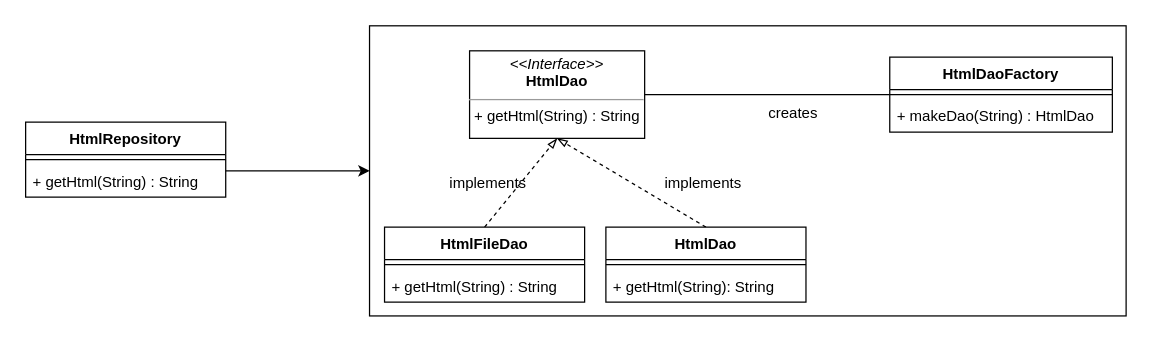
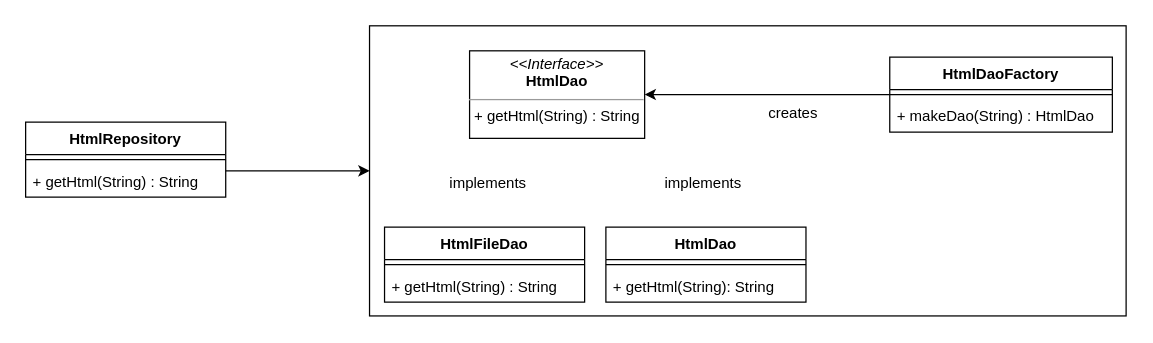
  <mxCell id="0" />
  <mxCell id="1" parent="0" />
  <mxCell id="2" value="&lt;p style=&quot;margin: 0px ; margin-top: 4px ; text-align: center&quot;&gt;&lt;i&gt;&amp;lt;&amp;lt;Interface&amp;gt;&amp;gt;&lt;/i&gt;&lt;br&gt;&lt;b&gt;HtmlDao&lt;/b&gt;&lt;/p&gt;&lt;hr size=&quot;1&quot;&gt;&lt;p style=&quot;margin: 0px ; margin-left: 4px&quot;&gt;+ getHtml(String) : String&amp;nbsp;&lt;/p&gt;" style="verticalAlign=top;align=left;overflow=fill;fontSize=12;fontFamily=Helvetica;html=1;" vertex="1" parent="1"><mxGeometry x="375" y="40" width="140" height="70" as="geometry" /></mxCell>
- <mxCell id="3" value="" style="endArrow=blockThin;html=1;dashed=1;entryX=0.5;entryY=1;entryDx=0;entryDy=0;exitX=0.5;exitY=0;exitDx=0;exitDy=0;endFill=0;" edge="1" parent="1" source="13" target="2"><mxGeometry width="50" height="50" relative="1" as="geometry"><mxPoint x="662" y="269" as="sourcePoint" /><mxPoint x="712" y="219" as="targetPoint" /></mxGeometry></mxCell>
- <mxCell id="4" value="" style="endArrow=blockThin;html=1;dashed=1;entryX=0.5;entryY=1;entryDx=0;entryDy=0;exitX=0.5;exitY=0;exitDx=0;exitDy=0;endFill=0;" edge="1" parent="1" source="10" target="2"><mxGeometry width="50" height="50" relative="1" as="geometry"><mxPoint x="488" y="193" as="sourcePoint" /><mxPoint x="374" y="125" as="targetPoint" /></mxGeometry></mxCell>
- <mxCell id="5" value="" style="endArrow=none;html=1;entryX=1;entryY=0.5;entryDx=0;entryDy=0;exitX=0;exitY=0.5;exitDx=0;exitDy=0;" edge="1" parent="1" source="16" target="2"><mxGeometry width="50" height="50" relative="1" as="geometry"><mxPoint x="763" y="111" as="sourcePoint" /><mxPoint x="712" y="119" as="targetPoint" /></mxGeometry></mxCell>
+ <mxCell id="5" value="" style="endArrow=classic;html=1;entryX=1;entryY=0.5;entryDx=0;entryDy=0;exitX=0;exitY=0.5;exitDx=0;exitDy=0;" edge="1" parent="1" source="16" target="2"><mxGeometry width="50" height="50" relative="1" as="geometry"><mxPoint x="763" y="111" as="sourcePoint" /><mxPoint x="712" y="119" as="targetPoint" /></mxGeometry></mxCell>
  <mxCell id="6" value="implements" style="text;html=1;strokeColor=none;fillColor=none;align=center;verticalAlign=middle;whiteSpace=wrap;rounded=0;" vertex="1" parent="1"><mxGeometry x="542" y="136" width="40" height="20" as="geometry" /></mxCell>
  <mxCell id="7" value="implements" style="text;html=1;strokeColor=none;fillColor=none;align=center;verticalAlign=middle;whiteSpace=wrap;rounded=0;" vertex="1" parent="1"><mxGeometry x="370" y="136" width="40" height="20" as="geometry" /></mxCell>
  <mxCell id="8" value="creates" style="text;html=1;strokeColor=none;fillColor=none;align=center;verticalAlign=middle;whiteSpace=wrap;rounded=0;" vertex="1" parent="1"><mxGeometry x="614" y="80" width="40" height="20" as="geometry" /></mxCell>
  <mxCell id="9" value="" style="rounded=0;whiteSpace=wrap;html=1;fillColor=none;" vertex="1" parent="1"><mxGeometry x="295" y="20" width="605" height="232" as="geometry" /></mxCell>
  <mxCell id="10" value="HtmlFileDao" style="swimlane;fontStyle=1;align=center;verticalAlign=top;childLayout=stackLayout;horizontal=1;startSize=26;horizontalStack=0;resizeParent=1;resizeParentMax=0;resizeLast=0;collapsible=1;marginBottom=0;" vertex="1" parent="1"><mxGeometry x="307" y="181" width="160" height="60" as="geometry" /></mxCell>
  <mxCell id="11" value="" style="line;strokeWidth=1;fillColor=none;align=left;verticalAlign=middle;spacingTop=-1;spacingLeft=3;spacingRight=3;rotatable=0;labelPosition=right;points=[];portConstraint=eastwest;" vertex="1" parent="10"><mxGeometry y="26" width="160" height="8" as="geometry" /></mxCell>
  <mxCell id="12" value="+ getHtml(String) : String" style="text;strokeColor=none;fillColor=none;align=left;verticalAlign=top;spacingLeft=4;spacingRight=4;overflow=hidden;rotatable=0;points=[[0,0.5],[1,0.5]];portConstraint=eastwest;" vertex="1" parent="10"><mxGeometry y="34" width="160" height="26" as="geometry" /></mxCell>
  <mxCell id="13" value="HtmlDao" style="swimlane;fontStyle=1;align=center;verticalAlign=top;childLayout=stackLayout;horizontal=1;startSize=26;horizontalStack=0;resizeParent=1;resizeParentMax=0;resizeLast=0;collapsible=1;marginBottom=0;" vertex="1" parent="1"><mxGeometry x="484" y="181" width="160" height="60" as="geometry" /></mxCell>
  <mxCell id="14" value="" style="line;strokeWidth=1;fillColor=none;align=left;verticalAlign=middle;spacingTop=-1;spacingLeft=3;spacingRight=3;rotatable=0;labelPosition=right;points=[];portConstraint=eastwest;" vertex="1" parent="13"><mxGeometry y="26" width="160" height="8" as="geometry" /></mxCell>
  <mxCell id="15" value="+ getHtml(String): String" style="text;strokeColor=none;fillColor=none;align=left;verticalAlign=top;spacingLeft=4;spacingRight=4;overflow=hidden;rotatable=0;points=[[0,0.5],[1,0.5]];portConstraint=eastwest;" vertex="1" parent="13"><mxGeometry y="34" width="160" height="26" as="geometry" /></mxCell>
  <mxCell id="16" value="HtmlDaoFactory" style="swimlane;fontStyle=1;align=center;verticalAlign=top;childLayout=stackLayout;horizontal=1;startSize=26;horizontalStack=0;resizeParent=1;resizeParentMax=0;resizeLast=0;collapsible=1;marginBottom=0;" vertex="1" parent="1"><mxGeometry x="711" y="45" width="178" height="60" as="geometry" /></mxCell>
  <mxCell id="17" value="" style="line;strokeWidth=1;fillColor=none;align=left;verticalAlign=middle;spacingTop=-1;spacingLeft=3;spacingRight=3;rotatable=0;labelPosition=right;points=[];portConstraint=eastwest;" vertex="1" parent="16"><mxGeometry y="26" width="178" height="8" as="geometry" /></mxCell>
  <mxCell id="18" value="+ makeDao(String) : HtmlDao" style="text;strokeColor=none;fillColor=none;align=left;verticalAlign=top;spacingLeft=4;spacingRight=4;overflow=hidden;rotatable=0;points=[[0,0.5],[1,0.5]];portConstraint=eastwest;" vertex="1" parent="16"><mxGeometry y="34" width="178" height="26" as="geometry" /></mxCell>
  <mxCell id="19" value="" style="endArrow=classic;html=1;exitX=1;exitY=0.5;exitDx=0;exitDy=0;entryX=0;entryY=0.5;entryDx=0;entryDy=0;" edge="1" parent="1" target="9"><mxGeometry width="50" height="50" relative="1" as="geometry"><mxPoint x="180" y="136" as="sourcePoint" /><mxPoint x="255" y="121" as="targetPoint" /></mxGeometry></mxCell>
  <mxCell id="20" value="HtmlRepository" style="swimlane;fontStyle=1;align=center;verticalAlign=top;childLayout=stackLayout;horizontal=1;startSize=26;horizontalStack=0;resizeParent=1;resizeParentMax=0;resizeLast=0;collapsible=1;marginBottom=0;" vertex="1" parent="1"><mxGeometry x="20" y="97" width="160" height="60" as="geometry" /></mxCell>
  <mxCell id="21" value="" style="line;strokeWidth=1;fillColor=none;align=left;verticalAlign=middle;spacingTop=-1;spacingLeft=3;spacingRight=3;rotatable=0;labelPosition=right;points=[];portConstraint=eastwest;" vertex="1" parent="20"><mxGeometry y="26" width="160" height="8" as="geometry" /></mxCell>
  <mxCell id="22" value="+ getHtml(String) : String" style="text;strokeColor=none;fillColor=none;align=left;verticalAlign=top;spacingLeft=4;spacingRight=4;overflow=hidden;rotatable=0;points=[[0,0.5],[1,0.5]];portConstraint=eastwest;" vertex="1" parent="20"><mxGeometry y="34" width="160" height="26" as="geometry" /></mxCell>
